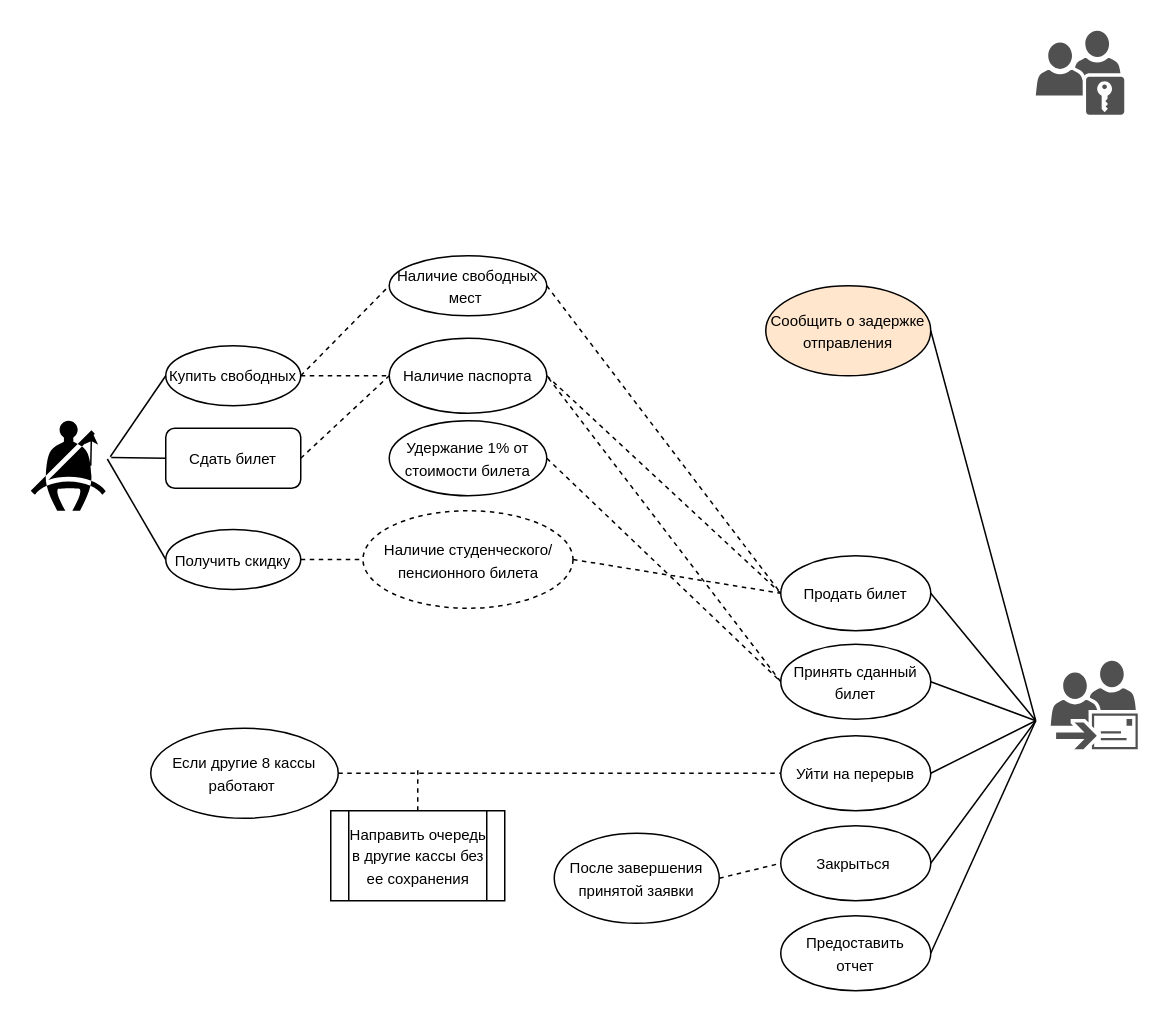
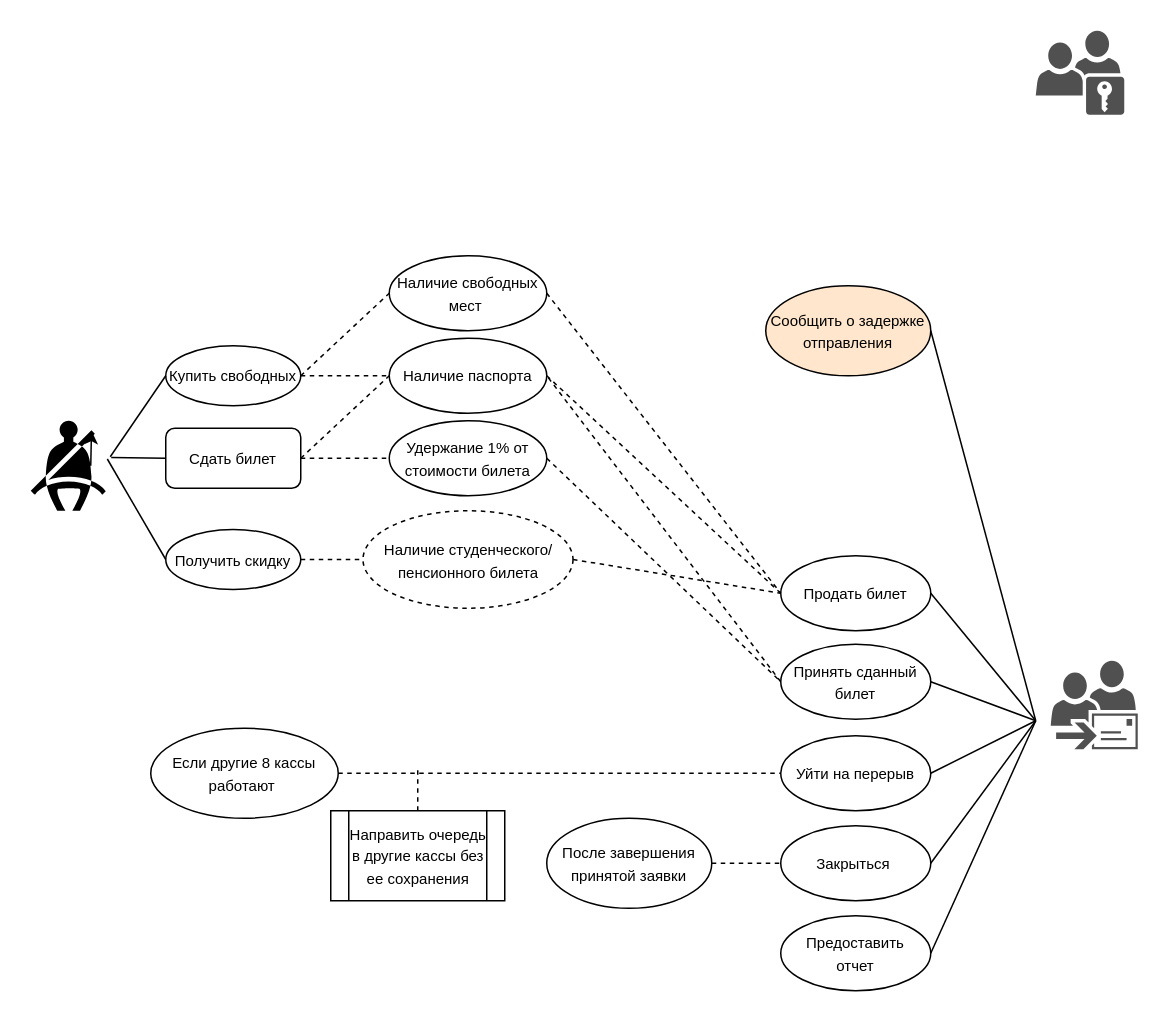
  <mxCell id="0" />
  <mxCell id="1" parent="0" />
  <mxCell id="2" value="" style="shape=mxgraph.signs.transportation.seat_belt;html=1;pointerEvents=1;fillColor=#000000;strokeColor=none;verticalLabelPosition=bottom;verticalAlign=top;align=center;" parent="1" vertex="1"><mxGeometry x="20" y="280" width="50" height="60" as="geometry" /></mxCell>
  <mxCell id="3" value="" style="pointerEvents=1;shadow=0;dashed=0;html=1;strokeColor=none;fillColor=#505050;labelPosition=center;verticalLabelPosition=bottom;verticalAlign=top;outlineConnect=0;align=center;shape=mxgraph.office.users.dynamic_distribution_group;" parent="1" vertex="1"><mxGeometry x="700" y="440" width="58" height="59" as="geometry" /></mxCell>
  <mxCell id="4" value="&lt;font style=&quot;font-size: 10px&quot;&gt;Направить очередь в другие кассы без ее сохранения&lt;/font&gt;" style="shape=process;whiteSpace=wrap;html=1;backgroundOutline=1;" parent="1" vertex="1"><mxGeometry x="220" y="540" width="116" height="60" as="geometry" /></mxCell>
  <mxCell id="5" value="" style="endArrow=none;dashed=1;html=1;exitX=0.5;exitY=0;exitDx=0;exitDy=0;" parent="1" source="4" edge="1"><mxGeometry width="50" height="50" relative="1" as="geometry"><mxPoint x="280" y="400" as="sourcePoint" /><mxPoint x="278" y="510" as="targetPoint" /></mxGeometry></mxCell>
  <mxCell id="6" value="&lt;font style=&quot;font-size: 10px&quot;&gt;Купить свободных&lt;/font&gt;" style="ellipse;whiteSpace=wrap;html=1;" parent="1" vertex="1"><mxGeometry x="110" y="230" width="90" height="40" as="geometry" /></mxCell>
  <mxCell id="7" value="&lt;font style=&quot;font-size: 10px&quot;&gt;Сдать билет&lt;/font&gt;" style="whiteSpace=wrap;html=1;rounded=1;" parent="1" vertex="1"><mxGeometry x="110" y="285" width="90" height="40" as="geometry" /></mxCell>
  <mxCell id="8" value="&lt;font style=&quot;font-size: 10px&quot;&gt;Получить скидку&lt;/font&gt;" style="ellipse;whiteSpace=wrap;html=1;" parent="1" vertex="1"><mxGeometry x="110" y="352.5" width="90" height="40" as="geometry" /></mxCell>
- <mxCell id="9" value="&lt;span style=&quot;font-size: 10px&quot;&gt;Наличие свободных мест&amp;nbsp;&lt;/span&gt;" style="ellipse;whiteSpace=wrap;html=1;" parent="1" vertex="1"><mxGeometry x="259" y="170" width="105" height="40" as="geometry" /></mxCell>
+ <mxCell id="9" value="&lt;span style=&quot;font-size: 10px&quot;&gt;Наличие свободных мест&amp;nbsp;&lt;/span&gt;" style="ellipse;whiteSpace=wrap;html=1;" parent="1" vertex="1"><mxGeometry x="259" y="170" width="105" height="50" as="geometry" /></mxCell>
  <mxCell id="10" value="&lt;span style=&quot;font-size: 10px&quot;&gt;Наличие паспорта&lt;/span&gt;" style="ellipse;whiteSpace=wrap;html=1;" parent="1" vertex="1"><mxGeometry x="259" y="225" width="105" height="50" as="geometry" /></mxCell>
  <mxCell id="11" value="&lt;span style=&quot;font-size: 10px&quot;&gt;Наличие студенческого/пенсионного билета&lt;/span&gt;" style="ellipse;whiteSpace=wrap;html=1;dashed=1;" parent="1" vertex="1"><mxGeometry x="241.5" y="340" width="140" height="65" as="geometry" /></mxCell>
  <mxCell id="12" value="&lt;span style=&quot;font-size: 10px&quot;&gt;Удержание 1% от стоимости билета&lt;/span&gt;" style="ellipse;whiteSpace=wrap;html=1;" parent="1" vertex="1"><mxGeometry x="259" y="280" width="105" height="50" as="geometry" /></mxCell>
  <mxCell id="13" value="&lt;span style=&quot;font-size: 10px&quot;&gt;Продать билет&lt;/span&gt;" style="ellipse;whiteSpace=wrap;html=1;" vertex="1" parent="1"><mxGeometry x="520" y="370" width="100" height="50" as="geometry" /></mxCell>
  <mxCell id="14" value="&lt;span style=&quot;font-size: 10px&quot;&gt;Принять сданный билет&lt;/span&gt;&lt;span style=&quot;color: rgba(0 , 0 , 0 , 0) ; font-family: monospace ; font-size: 0px&quot;&gt;%3CmxGraphModel%3E%3Croot%3E%3CmxCell%20id%3D%220%22%2F%3E%3CmxCell%20id%3D%221%22%20parent%3D%220%22%2F%3E%3CmxCell%20id%3D%222%22%20value%3D%22%26lt%3Bspan%20style%3D%26quot%3Bfont-size%3A%2010px%26quot%3B%26gt%3B%D0%9F%D1%80%D0%BE%D0%B4%D0%B0%D1%82%D1%8C%20%D0%B1%D0%B8%D0%BB%D0%B5%D1%82%26lt%3B%2Fspan%26gt%3B%22%20style%3D%22ellipse%3BwhiteSpace%3Dwrap%3Bhtml%3D1%3B%22%20vertex%3D%221%22%20parent%3D%221%22%3E%3CmxGeometry%20x%3D%22580%22%20y%3D%22135%22%20width%3D%2290%22%20height%3D%2240%22%20as%3D%22geometry%22%2F%3E%3C%2FmxCell%3E%3C%2Froot%3E%3C%2FmxGraphModel%3E&lt;/span&gt;" style="ellipse;whiteSpace=wrap;html=1;" vertex="1" parent="1"><mxGeometry x="520" y="429" width="100" height="50" as="geometry" /></mxCell>
  <mxCell id="15" value="&lt;span style=&quot;font-size: 10px&quot;&gt;Уйти на перерыв&lt;/span&gt;" style="ellipse;whiteSpace=wrap;html=1;" vertex="1" parent="1"><mxGeometry x="520" y="490" width="100" height="50" as="geometry" /></mxCell>
  <mxCell id="16" value="&lt;span style=&quot;font-size: 10px&quot;&gt;Предоставить&lt;br&gt;отчет&lt;/span&gt;" style="ellipse;whiteSpace=wrap;html=1;" vertex="1" parent="1"><mxGeometry x="520" y="610" width="100" height="50" as="geometry" /></mxCell>
  <mxCell id="17" value="&lt;span style=&quot;font-size: 10px&quot;&gt;Закрыться&amp;nbsp;&lt;/span&gt;" style="ellipse;whiteSpace=wrap;html=1;" vertex="1" parent="1"><mxGeometry x="520" y="550" width="100" height="50" as="geometry" /></mxCell>
  <mxCell id="18" value="&lt;span style=&quot;font-size: 10px&quot;&gt;Сообщить о задержке отправления&lt;/span&gt;" style="ellipse;whiteSpace=wrap;html=1;fillColor=#ffe6cc;" vertex="1" parent="1"><mxGeometry x="510" y="190" width="110" height="60" as="geometry" /></mxCell>
  <mxCell id="19" value="&lt;span style=&quot;font-size: 10px&quot;&gt;Если другие 8 кассы работают&amp;nbsp;&lt;/span&gt;" style="ellipse;whiteSpace=wrap;html=1;" vertex="1" parent="1"><mxGeometry x="100" y="485" width="125" height="60" as="geometry" /></mxCell>
- <mxCell id="20" value="&lt;span style=&quot;font-size: 10px&quot;&gt;После завершения принятой заявки&lt;/span&gt;" style="ellipse;whiteSpace=wrap;html=1;" vertex="1" parent="1"><mxGeometry x="369" y="555" width="110" height="60" as="geometry" /></mxCell>
+ <mxCell id="20" value="&lt;span style=&quot;font-size: 10px&quot;&gt;После завершения принятой заявки&lt;/span&gt;" style="ellipse;whiteSpace=wrap;html=1;" vertex="1" parent="1"><mxGeometry x="364" y="545" width="110" height="60" as="geometry" /></mxCell>
  <mxCell id="21" value="" style="pointerEvents=1;shadow=0;dashed=0;html=1;strokeColor=none;fillColor=#505050;labelPosition=center;verticalLabelPosition=bottom;verticalAlign=top;outlineConnect=0;align=center;shape=mxgraph.office.security.role_group;" vertex="1" parent="1"><mxGeometry x="690" y="20" width="59" height="56" as="geometry" /></mxCell>
  <mxCell id="22" value="" style="endArrow=none;html=1;entryX=0;entryY=0.5;entryDx=0;entryDy=0;" edge="1" parent="1" target="6"><mxGeometry width="50" height="50" relative="1" as="geometry"><mxPoint x="73" y="304" as="sourcePoint" /><mxPoint x="440" y="260" as="targetPoint" /></mxGeometry></mxCell>
  <mxCell id="23" value="" style="endArrow=none;html=1;exitX=1.073;exitY=0.408;exitDx=0;exitDy=0;exitPerimeter=0;entryX=0;entryY=0.5;entryDx=0;entryDy=0;" edge="1" parent="1" source="2" target="7"><mxGeometry width="50" height="50" relative="1" as="geometry"><mxPoint x="82.55" y="290" as="sourcePoint" /><mxPoint x="120" y="260" as="targetPoint" /></mxGeometry></mxCell>
  <mxCell id="24" style="edgeStyle=orthogonalEdgeStyle;rounded=0;orthogonalLoop=1;jettySize=auto;html=1;exitX=0.8;exitY=0.5;exitDx=0;exitDy=0;exitPerimeter=0;entryX=0.81;entryY=0.11;entryDx=0;entryDy=0;entryPerimeter=0;" edge="1" parent="1" source="2" target="2"><mxGeometry relative="1" as="geometry" /></mxCell>
  <mxCell id="25" value="" style="endArrow=none;html=1;exitX=0;exitY=0.5;exitDx=0;exitDy=0;entryX=1.021;entryY=0.425;entryDx=0;entryDy=0;entryPerimeter=0;" edge="1" parent="1" source="8" target="2"><mxGeometry width="50" height="50" relative="1" as="geometry"><mxPoint x="80" y="410" as="sourcePoint" /><mxPoint x="80" y="310" as="targetPoint" /></mxGeometry></mxCell>
  <mxCell id="26" value="" style="endArrow=none;html=1;exitX=1;exitY=0.5;exitDx=0;exitDy=0;" edge="1" parent="1" source="15"><mxGeometry width="50" height="50" relative="1" as="geometry"><mxPoint x="630" y="510" as="sourcePoint" /><mxPoint x="690" y="480" as="targetPoint" /></mxGeometry></mxCell>
  <mxCell id="27" value="" style="endArrow=none;html=1;exitX=1;exitY=0.5;exitDx=0;exitDy=0;" edge="1" parent="1" source="14"><mxGeometry width="50" height="50" relative="1" as="geometry"><mxPoint x="625" y="490" as="sourcePoint" /><mxPoint x="690" y="480" as="targetPoint" /></mxGeometry></mxCell>
  <mxCell id="28" value="" style="endArrow=none;html=1;exitX=1;exitY=0.5;exitDx=0;exitDy=0;" edge="1" parent="1" source="16"><mxGeometry width="50" height="50" relative="1" as="geometry"><mxPoint x="630" y="560" as="sourcePoint" /><mxPoint x="690" y="480" as="targetPoint" /></mxGeometry></mxCell>
  <mxCell id="29" value="" style="endArrow=none;html=1;exitX=1;exitY=0.5;exitDx=0;exitDy=0;" edge="1" parent="1" source="13"><mxGeometry width="50" height="50" relative="1" as="geometry"><mxPoint x="620" y="490" as="sourcePoint" /><mxPoint x="690" y="480" as="targetPoint" /></mxGeometry></mxCell>
  <mxCell id="30" value="" style="endArrow=none;html=1;exitX=1;exitY=0.5;exitDx=0;exitDy=0;" edge="1" parent="1" source="18"><mxGeometry width="50" height="50" relative="1" as="geometry"><mxPoint x="630" y="645" as="sourcePoint" /><mxPoint x="690" y="480" as="targetPoint" /></mxGeometry></mxCell>
  <mxCell id="31" value="" style="endArrow=none;dashed=1;html=1;exitX=1;exitY=0.5;exitDx=0;exitDy=0;entryX=0;entryY=0.5;entryDx=0;entryDy=0;" edge="1" parent="1" source="6" target="10"><mxGeometry width="50" height="50" relative="1" as="geometry"><mxPoint x="400" y="430" as="sourcePoint" /><mxPoint x="450" y="380" as="targetPoint" /></mxGeometry></mxCell>
+ <mxCell id="32" value="" style="endArrow=none;dashed=1;html=1;exitX=1;exitY=0.5;exitDx=0;exitDy=0;" edge="1" parent="1" source="7" target="12"><mxGeometry width="50" height="50" relative="1" as="geometry"><mxPoint x="200" y="340" as="sourcePoint" /><mxPoint x="261" y="295" as="targetPoint" /></mxGeometry></mxCell>
  <mxCell id="33" value="" style="endArrow=none;dashed=1;html=1;exitX=1;exitY=0.5;exitDx=0;exitDy=0;entryX=0;entryY=0.5;entryDx=0;entryDy=0;" edge="1" parent="1" source="9" target="13"><mxGeometry width="50" height="50" relative="1" as="geometry"><mxPoint x="400" y="280" as="sourcePoint" /><mxPoint x="520" y="390" as="targetPoint" /></mxGeometry></mxCell>
  <mxCell id="34" value="" style="endArrow=none;dashed=1;html=1;exitX=1;exitY=0.5;exitDx=0;exitDy=0;entryX=0;entryY=0.5;entryDx=0;entryDy=0;" edge="1" parent="1" source="6" target="9"><mxGeometry width="50" height="50" relative="1" as="geometry"><mxPoint x="400" y="280" as="sourcePoint" /><mxPoint x="220" y="190" as="targetPoint" /></mxGeometry></mxCell>
  <mxCell id="35" value="" style="endArrow=none;dashed=1;html=1;entryX=0;entryY=0.5;entryDx=0;entryDy=0;exitX=1;exitY=0.5;exitDx=0;exitDy=0;" edge="1" parent="1" source="7" target="10"><mxGeometry width="50" height="50" relative="1" as="geometry"><mxPoint x="214" y="260" as="sourcePoint" /><mxPoint x="264" y="210" as="targetPoint" /></mxGeometry></mxCell>
  <mxCell id="36" value="" style="endArrow=none;dashed=1;html=1;exitX=1;exitY=0.5;exitDx=0;exitDy=0;entryX=0;entryY=0.5;entryDx=0;entryDy=0;" edge="1" parent="1" source="8" target="11"><mxGeometry width="50" height="50" relative="1" as="geometry"><mxPoint x="210" y="315" as="sourcePoint" /><mxPoint x="269" y="315" as="targetPoint" /></mxGeometry></mxCell>
  <mxCell id="37" value="" style="endArrow=none;dashed=1;html=1;entryX=1;entryY=0.5;entryDx=0;entryDy=0;exitX=0;exitY=0.5;exitDx=0;exitDy=0;" edge="1" parent="1" source="14" target="10"><mxGeometry width="50" height="50" relative="1" as="geometry"><mxPoint x="382" y="373" as="sourcePoint" /><mxPoint x="480" y="390" as="targetPoint" /></mxGeometry></mxCell>
  <mxCell id="38" value="" style="endArrow=none;dashed=1;html=1;exitX=1;exitY=0.5;exitDx=0;exitDy=0;entryX=0;entryY=0.5;entryDx=0;entryDy=0;" edge="1" parent="1" source="12" target="14"><mxGeometry width="50" height="50" relative="1" as="geometry"><mxPoint x="400" y="430" as="sourcePoint" /><mxPoint x="450" y="380" as="targetPoint" /></mxGeometry></mxCell>
  <mxCell id="39" value="" style="endArrow=none;dashed=1;html=1;exitX=1;exitY=0.5;exitDx=0;exitDy=0;entryX=0;entryY=0.5;entryDx=0;entryDy=0;" edge="1" parent="1" source="10" target="13"><mxGeometry width="50" height="50" relative="1" as="geometry"><mxPoint x="400" y="430" as="sourcePoint" /><mxPoint x="500" y="390" as="targetPoint" /></mxGeometry></mxCell>
  <mxCell id="40" value="" style="endArrow=none;dashed=1;html=1;exitX=1;exitY=0.5;exitDx=0;exitDy=0;entryX=0;entryY=0.5;entryDx=0;entryDy=0;" edge="1" parent="1" source="11" target="13"><mxGeometry width="50" height="50" relative="1" as="geometry"><mxPoint x="400" y="430" as="sourcePoint" /><mxPoint x="450" y="380" as="targetPoint" /></mxGeometry></mxCell>
  <mxCell id="41" value="" style="endArrow=none;dashed=1;html=1;exitX=1;exitY=0.5;exitDx=0;exitDy=0;" edge="1" parent="1" source="19"><mxGeometry width="50" height="50" relative="1" as="geometry"><mxPoint x="350" y="520" as="sourcePoint" /><mxPoint x="520" y="515" as="targetPoint" /></mxGeometry></mxCell>
  <mxCell id="42" value="" style="endArrow=none;dashed=1;html=1;entryX=0;entryY=0.5;entryDx=0;entryDy=0;exitX=1;exitY=0.5;exitDx=0;exitDy=0;" edge="1" parent="1" source="20" target="17"><mxGeometry width="50" height="50" relative="1" as="geometry"><mxPoint x="480" y="580" as="sourcePoint" /><mxPoint x="560" y="560" as="targetPoint" /></mxGeometry></mxCell>
  <mxCell id="43" value="" style="endArrow=none;html=1;entryX=1;entryY=0.5;entryDx=0;entryDy=0;" edge="1" parent="1" target="17"><mxGeometry width="50" height="50" relative="1" as="geometry"><mxPoint x="690" y="480" as="sourcePoint" /><mxPoint x="500" y="620" as="targetPoint" /></mxGeometry></mxCell>
